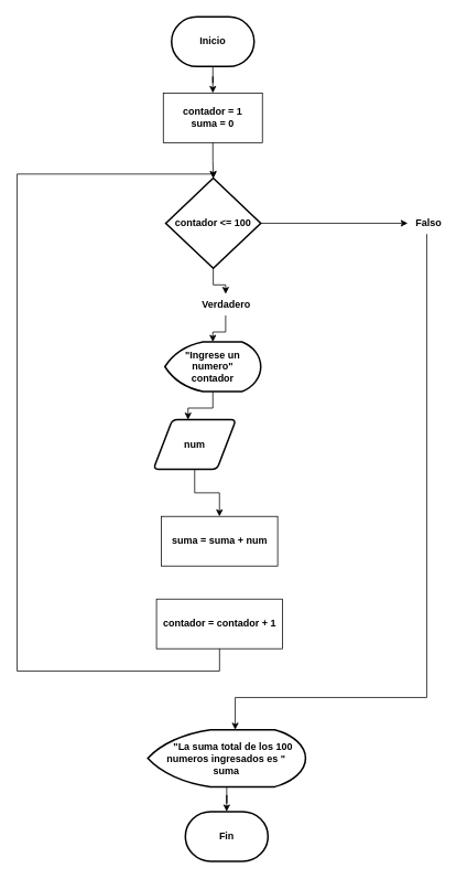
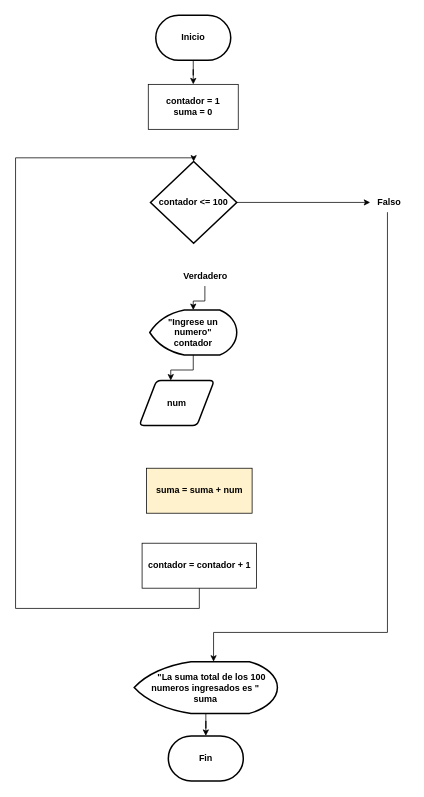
  <mxCell id="0" />
  <mxCell id="1" parent="0" />
  <mxCell id="2" value="&lt;b&gt;contador = contador + 1&lt;/b&gt;" style="rounded=0;whiteSpace=wrap;html=1;" vertex="1" parent="1"><mxGeometry x="188.75" y="724" width="152.5" height="60" as="geometry" /></mxCell>
  <mxCell id="3" value="&lt;div&gt;&lt;b&gt;contador = 1&lt;/b&gt;&lt;/div&gt;&lt;div&gt;&lt;b&gt;suma = 0&lt;br&gt;&lt;/b&gt;&lt;/div&gt;" style="rounded=0;whiteSpace=wrap;html=1;" vertex="1" parent="1"><mxGeometry x="197" y="112" width="120" height="60" as="geometry" /></mxCell>
- <mxCell id="4" value="&lt;b&gt;suma = suma + num&lt;/b&gt;" style="rounded=0;whiteSpace=wrap;html=1;" vertex="1" parent="1"><mxGeometry x="194.5" y="624" width="141" height="60" as="geometry" /></mxCell>
- <mxCell id="5" style="edgeStyle=orthogonalEdgeStyle;rounded=0;orthogonalLoop=1;jettySize=auto;html=1;" edge="1" parent="1" source="6" target="4"><mxGeometry relative="1" as="geometry" /></mxCell>
+ <mxCell id="4" value="&lt;b&gt;suma = suma + num&lt;/b&gt;" style="rounded=0;whiteSpace=wrap;html=1;fillColor=#fff2cc;" vertex="1" parent="1"><mxGeometry x="194.5" y="624" width="141" height="60" as="geometry" /></mxCell>
  <mxCell id="6" value="&lt;b&gt;num&lt;/b&gt;" style="shape=parallelogram;html=1;strokeWidth=2;perimeter=parallelogramPerimeter;whiteSpace=wrap;rounded=1;arcSize=12;size=0.23;" vertex="1" parent="1"><mxGeometry x="185" y="507" width="100" height="60" as="geometry" /></mxCell>
  <mxCell id="7" value="&lt;div&gt;&lt;b&gt;&amp;nbsp;&amp;nbsp;&amp;nbsp;&amp;nbsp; &quot;La suma total de los 100 numeros ingresados es &quot;&lt;/b&gt;&lt;/div&gt;&lt;div&gt;&lt;b&gt;suma&lt;br&gt;&lt;/b&gt;&lt;/div&gt;" style="strokeWidth=2;html=1;shape=mxgraph.flowchart.display;whiteSpace=wrap;" vertex="1" parent="1"><mxGeometry x="178.25" y="882" width="191" height="69" as="geometry" /></mxCell>
  <mxCell id="8" value="&lt;div&gt;&lt;b&gt;&quot;Ingrese un numero&quot;&lt;/b&gt;&lt;/div&gt;&lt;div&gt;&lt;b&gt;contador&lt;br&gt;&lt;/b&gt;&lt;/div&gt;" style="strokeWidth=2;html=1;shape=mxgraph.flowchart.display;whiteSpace=wrap;" vertex="1" parent="1"><mxGeometry x="199" y="413" width="116" height="60" as="geometry" /></mxCell>
  <mxCell id="9" style="edgeStyle=orthogonalEdgeStyle;rounded=0;orthogonalLoop=1;jettySize=auto;html=1;" edge="1" parent="1" source="10" target="3"><mxGeometry relative="1" as="geometry" /></mxCell>
  <mxCell id="10" value="&lt;b&gt;Inicio&lt;/b&gt;" style="strokeWidth=2;html=1;shape=mxgraph.flowchart.terminator;whiteSpace=wrap;" vertex="1" parent="1"><mxGeometry x="207" y="20" width="100" height="60" as="geometry" /></mxCell>
  <mxCell id="11" value="&lt;b&gt;Fin&lt;/b&gt;" style="strokeWidth=2;html=1;shape=mxgraph.flowchart.terminator;whiteSpace=wrap;" vertex="1" parent="1"><mxGeometry x="223.75" y="981" width="100" height="60" as="geometry" /></mxCell>
- <mxCell id="12" style="edgeStyle=orthogonalEdgeStyle;rounded=0;orthogonalLoop=1;jettySize=auto;html=1;exitX=0.5;exitY=1;exitDx=0;exitDy=0;exitPerimeter=0;" edge="1" parent="1" source="14" target="16"><mxGeometry relative="1" as="geometry" /></mxCell>
  <mxCell id="13" style="edgeStyle=orthogonalEdgeStyle;rounded=0;orthogonalLoop=1;jettySize=auto;html=1;exitX=1;exitY=0.5;exitDx=0;exitDy=0;exitPerimeter=0;" edge="1" parent="1" source="14" target="17"><mxGeometry relative="1" as="geometry" /></mxCell>
  <mxCell id="14" value="&lt;b&gt;contador &amp;lt;= 100&lt;/b&gt;" style="strokeWidth=2;html=1;shape=mxgraph.flowchart.decision;whiteSpace=wrap;" vertex="1" parent="1"><mxGeometry x="200" y="215" width="115" height="109" as="geometry" /></mxCell>
  <mxCell id="15" style="edgeStyle=orthogonalEdgeStyle;rounded=0;orthogonalLoop=1;jettySize=auto;html=1;" edge="1" parent="1" source="16" target="8"><mxGeometry relative="1" as="geometry" /></mxCell>
  <mxCell id="16" value="&lt;b&gt;Verdadero&lt;/b&gt;" style="text;html=1;align=center;verticalAlign=middle;resizable=0;points=[];autosize=1;strokeColor=none;fillColor=none;" vertex="1" parent="1"><mxGeometry x="231" y="355" width="83" height="26" as="geometry" /></mxCell>
  <mxCell id="17" value="&lt;b&gt;Falso&lt;/b&gt;" style="text;html=1;align=center;verticalAlign=middle;resizable=0;points=[];autosize=1;strokeColor=none;fillColor=none;" vertex="1" parent="1"><mxGeometry x="493" y="256.5" width="50" height="26" as="geometry" /></mxCell>
- <mxCell id="18" style="edgeStyle=orthogonalEdgeStyle;rounded=0;orthogonalLoop=1;jettySize=auto;html=1;exitX=0.5;exitY=1;exitDx=0;exitDy=0;entryX=0.5;entryY=0;entryDx=0;entryDy=0;entryPerimeter=0;" edge="1" parent="1" source="3" target="14"><mxGeometry relative="1" as="geometry" /></mxCell>
  <mxCell id="19" style="edgeStyle=orthogonalEdgeStyle;rounded=0;orthogonalLoop=1;jettySize=auto;html=1;exitX=0.5;exitY=1;exitDx=0;exitDy=0;exitPerimeter=0;entryX=0.42;entryY=0;entryDx=0;entryDy=0;entryPerimeter=0;" edge="1" parent="1" source="8" target="6"><mxGeometry relative="1" as="geometry" /></mxCell>
  <mxCell id="20" style="edgeStyle=orthogonalEdgeStyle;rounded=0;orthogonalLoop=1;jettySize=auto;html=1;entryX=0.5;entryY=0;entryDx=0;entryDy=0;entryPerimeter=0;" edge="1" parent="1" source="7" target="11"><mxGeometry relative="1" as="geometry" /></mxCell>
  <mxCell id="21" style="edgeStyle=orthogonalEdgeStyle;rounded=0;orthogonalLoop=1;jettySize=auto;html=1;entryX=0.554;entryY=0;entryDx=0;entryDy=0;entryPerimeter=0;" edge="1" parent="1" source="17" target="7"><mxGeometry relative="1" as="geometry"><Array as="points"><mxPoint x="516" y="843" /><mxPoint x="284" y="843" /></Array></mxGeometry></mxCell>
  <mxCell id="22" style="edgeStyle=orthogonalEdgeStyle;rounded=0;orthogonalLoop=1;jettySize=auto;html=1;entryX=0.5;entryY=0;entryDx=0;entryDy=0;entryPerimeter=0;" edge="1" parent="1" source="2" target="14"><mxGeometry relative="1" as="geometry"><Array as="points"><mxPoint x="265" y="811" /><mxPoint x="20" y="811" /><mxPoint x="20" y="210" /><mxPoint x="258" y="210" /></Array></mxGeometry></mxCell>
